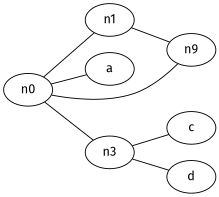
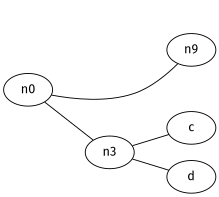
  strict graph {
    fontname="Fira Sans"
    rankdir=LR
    node [fontname="Fira Sans"]
    edge [fontname="Fira Sans"]
    n0
-   n1
-   a
    n3
    n2 [label=n9]
    c
    d
-   n0 -- n1
-   n0 -- a
    n0 -- n3 [weight=1]
-   n1 -- n2
    n3 -- c
    n3 -- d
    n2 -- n0
  }
